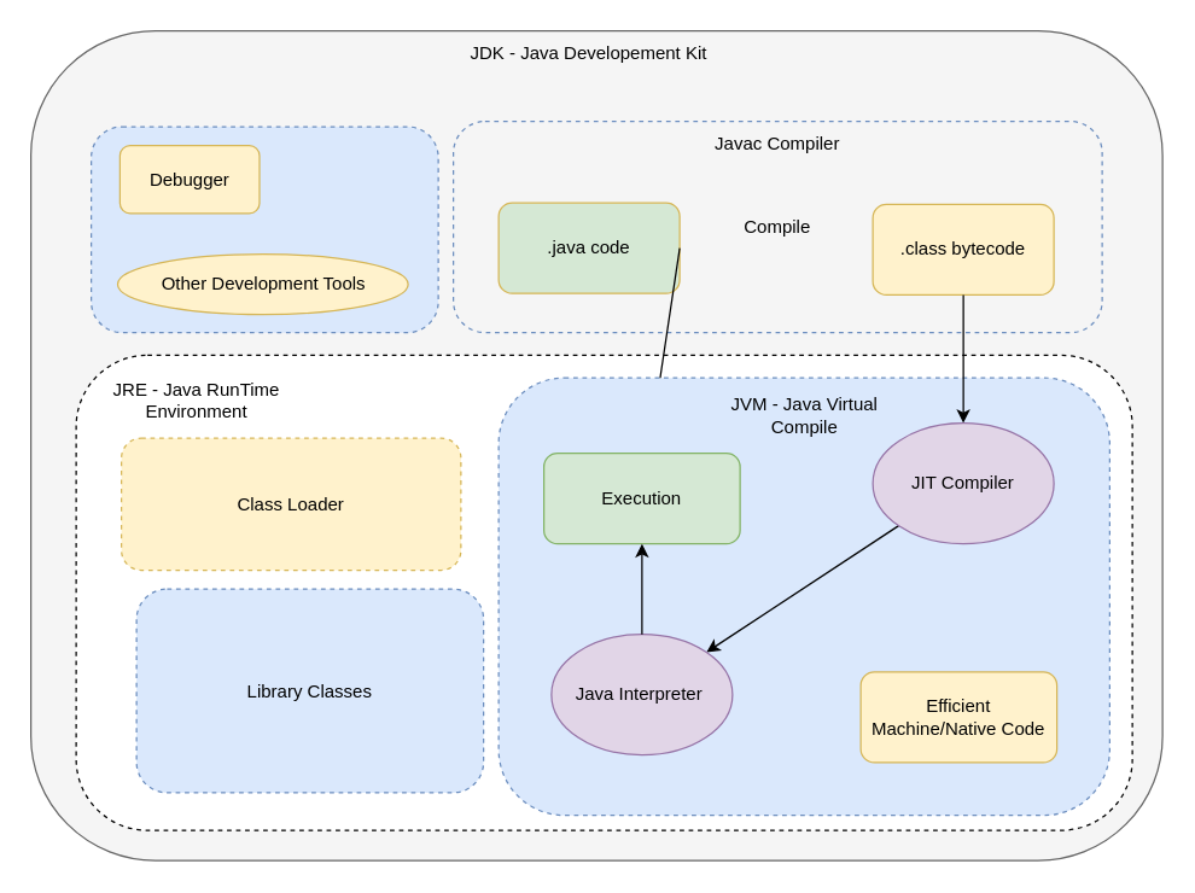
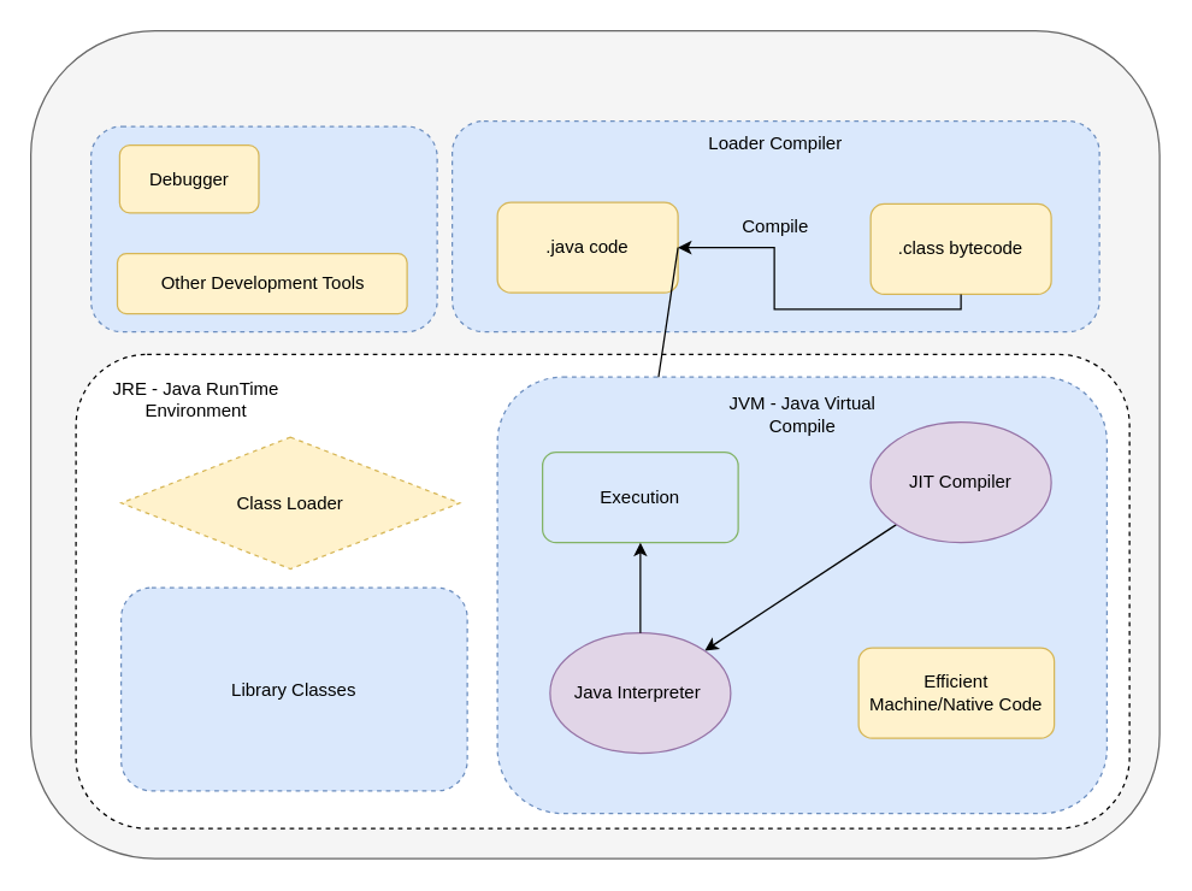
  <mxCell id="0" />
  <mxCell id="1" parent="0" />
  <mxCell id="2" value="" style="rounded=1;whiteSpace=wrap;html=1;strokeWidth=1;fillColor=#f5f5f5;strokeColor=#666666;fontColor=#333333;" parent="1" vertex="1"><mxGeometry x="20" y="20" width="750" height="550" as="geometry" /></mxCell>
  <mxCell id="3" value="" style="rounded=1;whiteSpace=wrap;html=1;dashed=1;" parent="1" vertex="1"><mxGeometry x="50" y="235" width="700" height="315" as="geometry" /></mxCell>
- <mxCell id="4" value="Compile" style="rounded=1;whiteSpace=wrap;html=1;dashed=1;fillColor=#f5f5f5;strokeColor=#6c8ebf;" parent="1" vertex="1"><mxGeometry x="300" y="80" width="430" height="140" as="geometry" /></mxCell>
- <mxCell id="5" value=".java code" style="rounded=1;whiteSpace=wrap;html=1;fillColor=#d5e8d4;strokeColor=#d6b656;" parent="1" vertex="1"><mxGeometry x="330" y="134" width="120" height="60" as="geometry" /></mxCell>
+ <mxCell id="4" value="Compile" style="rounded=1;whiteSpace=wrap;html=1;dashed=1;fillColor=#dae8fc;strokeColor=#6c8ebf;" parent="1" vertex="1"><mxGeometry x="300" y="80" width="430" height="140" as="geometry" /></mxCell>
+ <mxCell id="5" value=".java code" style="rounded=1;whiteSpace=wrap;html=1;fillColor=#fff2cc;strokeColor=#d6b656;" parent="1" vertex="1"><mxGeometry x="330" y="134" width="120" height="60" as="geometry" /></mxCell>
  <mxCell id="6" value=".class bytecode" style="rounded=1;whiteSpace=wrap;html=1;fillColor=#fff2cc;strokeColor=#d6b656;" parent="1" vertex="1"><mxGeometry x="578" y="135" width="120" height="60" as="geometry" /></mxCell>
  <mxCell id="7" value="" style="endArrow=classic;html=1;rounded=0;exitX=1;exitY=0.5;exitDx=0;exitDy=0;" parent="1" source="5" target="16" edge="1"><mxGeometry width="50" height="50" relative="1" as="geometry"><mxPoint x="590" y="210" as="sourcePoint" /><mxPoint x="640" y="160" as="targetPoint" /></mxGeometry></mxCell>
- <mxCell id="8" value="Javac Compiler" style="text;html=1;strokeColor=none;fillColor=none;align=center;verticalAlign=middle;whiteSpace=wrap;rounded=0;" parent="1" vertex="1"><mxGeometry x="450" y="80" width="130" height="30" as="geometry" /></mxCell>
+ <mxCell id="8" value="Loader Compiler" style="text;html=1;strokeColor=none;fillColor=none;align=center;verticalAlign=middle;whiteSpace=wrap;rounded=0;" parent="1" vertex="1"><mxGeometry x="450" y="80" width="130" height="30" as="geometry" /></mxCell>
  <mxCell id="9" value="" style="rounded=1;whiteSpace=wrap;html=1;dashed=1;fillColor=#dae8fc;strokeColor=#6c8ebf;" parent="1" vertex="1"><mxGeometry x="330" y="250" width="405" height="290" as="geometry" /></mxCell>
- <mxCell id="10" value="Efficient Machine/Native Code" style="rounded=1;whiteSpace=wrap;html=1;fillColor=#fff2cc;strokeColor=#d6b656;" parent="1" vertex="1"><mxGeometry x="570" y="445" width="130" height="60" as="geometry" /></mxCell>
+ <mxCell id="10" value="Efficient Machine/Native Code" style="rounded=1;whiteSpace=wrap;html=1;fillColor=#fff2cc;strokeColor=#d6b656;" parent="1" vertex="1"><mxGeometry x="570" y="430" width="130" height="60" as="geometry" /></mxCell>
  <mxCell id="11" value="JVM - Java Virtual Compile" style="text;html=1;strokeColor=none;fillColor=none;align=center;verticalAlign=middle;whiteSpace=wrap;rounded=0;" parent="1" vertex="1"><mxGeometry x="466.5" y="260" width="132" height="30" as="geometry" /></mxCell>
- <mxCell id="12" value="" style="endArrow=classic;html=1;rounded=0;exitX=0.5;exitY=1;exitDx=0;exitDy=0;entryX=0.5;entryY=0;entryDx=0;entryDy=0;edgeStyle=orthogonalEdgeStyle;" parent="1" source="6" target="14" edge="1"><mxGeometry width="50" height="50" relative="1" as="geometry"><mxPoint x="590" y="220" as="sourcePoint" /><mxPoint x="695" y="320" as="targetPoint" /></mxGeometry></mxCell>
+ <mxCell id="12" value="" style="endArrow=classic;html=1;rounded=0;exitX=0.5;exitY=1;exitDx=0;exitDy=0;edgeStyle=orthogonalEdgeStyle;" parent="1" source="6" target="5" edge="1"><mxGeometry width="50" height="50" relative="1" as="geometry"><mxPoint x="590" y="220" as="sourcePoint" /><mxPoint x="695" y="320" as="targetPoint" /></mxGeometry></mxCell>
  <mxCell id="13" value="" style="endArrow=classic;html=1;rounded=0;" parent="1" source="14" target="15" edge="1"><mxGeometry width="50" height="50" relative="1" as="geometry"><mxPoint x="580" y="320" as="sourcePoint" /><mxPoint x="640" y="170" as="targetPoint" /></mxGeometry></mxCell>
  <mxCell id="14" value="JIT Compiler" style="ellipse;whiteSpace=wrap;html=1;fillColor=#e1d5e7;strokeColor=#9673a6;" parent="1" vertex="1"><mxGeometry x="578" y="280" width="120" height="80" as="geometry" /></mxCell>
  <mxCell id="15" value="Java Interpreter&amp;nbsp;" style="ellipse;whiteSpace=wrap;html=1;fillColor=#e1d5e7;strokeColor=#9673a6;" parent="1" vertex="1"><mxGeometry x="365" y="420" width="120" height="80" as="geometry" /></mxCell>
- <mxCell id="16" value="Execution" style="rounded=1;whiteSpace=wrap;html=1;fillColor=#d5e8d4;strokeColor=#82b366;" parent="1" vertex="1"><mxGeometry x="360" y="300" width="130" height="60" as="geometry" /></mxCell>
+ <mxCell id="16" value="Execution" style="rounded=1;whiteSpace=wrap;html=1;fillColor=#dae8fc;strokeColor=#82b366;" parent="1" vertex="1"><mxGeometry x="360" y="300" width="130" height="60" as="geometry" /></mxCell>
  <mxCell id="17" value="" style="rounded=1;whiteSpace=wrap;html=1;fillColor=#dae8fc;strokeColor=#6c8ebf;dashed=1;" parent="1" vertex="1"><mxGeometry x="60" y="83.5" width="230" height="136.5" as="geometry" /></mxCell>
- <mxCell id="18" value="Library Classes" style="rounded=1;whiteSpace=wrap;html=1;fillColor=#dae8fc;strokeColor=#6c8ebf;dashed=1;" parent="1" vertex="1"><mxGeometry x="90" y="390" width="230" height="135" as="geometry" /></mxCell>
+ <mxCell id="18" value="Library Classes" style="rounded=1;whiteSpace=wrap;html=1;fillColor=#dae8fc;strokeColor=#6c8ebf;dashed=1;" parent="1" vertex="1"><mxGeometry x="80" y="390" width="230" height="135" as="geometry" /></mxCell>
  <mxCell id="19" value="" style="endArrow=classic;html=1;rounded=0;entryX=0.5;entryY=1;entryDx=0;entryDy=0;" parent="1" target="16" edge="1"><mxGeometry width="50" height="50" relative="1" as="geometry"><mxPoint x="425" y="420" as="sourcePoint" /><mxPoint x="340" y="320" as="targetPoint" /></mxGeometry></mxCell>
  <mxCell id="20" value="JRE - Java RunTime Environment" style="text;html=1;strokeColor=none;fillColor=none;align=center;verticalAlign=middle;whiteSpace=wrap;rounded=0;dashed=1;strokeWidth=1;" parent="1" vertex="1"><mxGeometry x="70" y="250" width="120" height="30" as="geometry" /></mxCell>
- <mxCell id="21" value="JDK - Java Developement Kit" style="text;html=1;strokeColor=none;fillColor=none;align=center;verticalAlign=middle;whiteSpace=wrap;rounded=0;" parent="1" vertex="1"><mxGeometry x="295" y="20" width="190" height="30" as="geometry" /></mxCell>
- <mxCell id="22" value="Class Loader" style="rounded=1;whiteSpace=wrap;html=1;fillColor=#fff2cc;strokeColor=#d6b656;dashed=1;" parent="1" vertex="1"><mxGeometry x="80" y="290" width="225" height="87.5" as="geometry" /></mxCell>
- <mxCell id="23" value="Other Development Tools" style="ellipse;whiteSpace=wrap;html=1;fillColor=#fff2cc;strokeColor=#d6b656;" parent="1" vertex="1"><mxGeometry x="77.5" y="168" width="192.5" height="40" as="geometry" /></mxCell>
+ <mxCell id="22" value="Class Loader" style="rhombus;whiteSpace=wrap;html=1;fillColor=#fff2cc;strokeColor=#d6b656;dashed=1;" parent="1" vertex="1"><mxGeometry x="80" y="290" width="225" height="87.5" as="geometry" /></mxCell>
+ <mxCell id="23" value="Other Development Tools" style="rounded=1;whiteSpace=wrap;html=1;fillColor=#fff2cc;strokeColor=#d6b656;" parent="1" vertex="1"><mxGeometry x="77.5" y="168" width="192.5" height="40" as="geometry" /></mxCell>
  <mxCell id="24" value="Debugger" style="rounded=1;whiteSpace=wrap;html=1;fillColor=#fff2cc;strokeColor=#d6b656;" parent="1" vertex="1"><mxGeometry x="79" y="96" width="92.5" height="45" as="geometry" /></mxCell>
